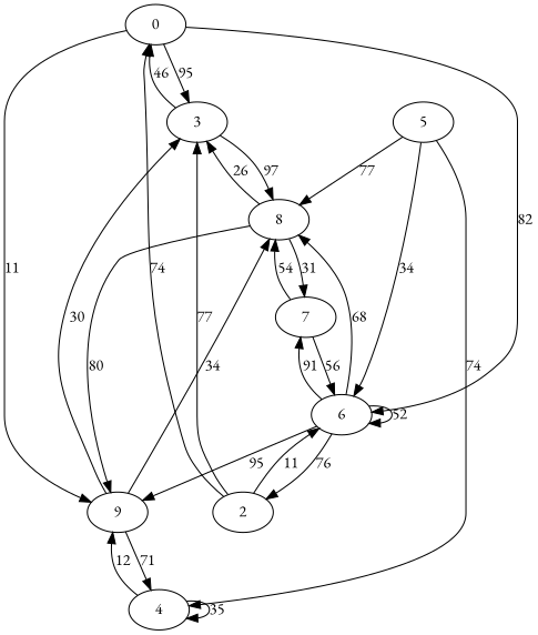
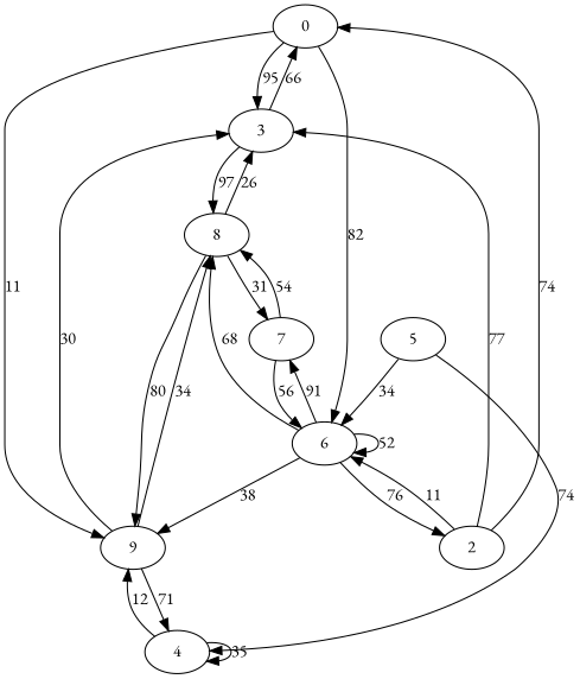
  digraph {
    fontname="EB Garamond"
    node [fontname="EB Garamond"]
    edge [fontname="EB Garamond"]
    0
    3
    6
    9
    2
    8
    7
    4
    5
    0 -> 3 [label=95]
    0 -> 6 [label=82]
    0 -> 9 [label=11]
-   3 -> 0 [label=46]
+   3 -> 0 [label=66]
    3 -> 8 [label=97]
    6 -> 6 [label=52]
-   6 -> 9 [label=95]
+   6 -> 9 [label=38]
    6 -> 2 [label=76]
    6 -> 8 [label=68]
    6 -> 7 [label=91]
    9 -> 3 [label=30]
    9 -> 8 [label=34]
    9 -> 4 [label=71]
    2 -> 0 [label=74]
    2 -> 3 [label=77]
    2 -> 6 [label=11]
    8 -> 3 [label=26]
    8 -> 9 [label=80]
    8 -> 7 [label=31]
    7 -> 6 [label=56]
    7 -> 8 [label=54]
    4 -> 9 [label=12]
    4 -> 4 [label=35]
    5 -> 6 [label=34]
-   5 -> 8 [label=77]
    5 -> 4 [label=74]
  }
